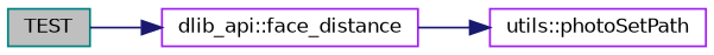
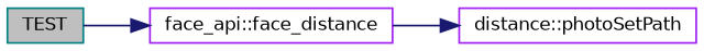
  digraph {
    rankdir=LR
    node [color=purple fillcolor=white fontname=Helvetica fontsize=10 shape=record style=filled]
    edge [color=midnightblue fontname=Helvetica fontsize=10 labelfontname=Helvetica labelfontsize=10 style=solid]
    n1 [color=teal fillcolor=grey75 fontcolor=black height=0.2 label=TEST width=0.4]
-   n2 [height=0.2 label="dlib_api::face_distance" width=0.4]
-   n3 [height=0.2 label="utils::photoSetPath" width=0.4]
+   n2 [height=0.2 label="face_api::face_distance" width=0.4]
+   n3 [height=0.2 label="distance::photoSetPath" width=0.4]
    n1 -> n2
    n2 -> n3
  }
